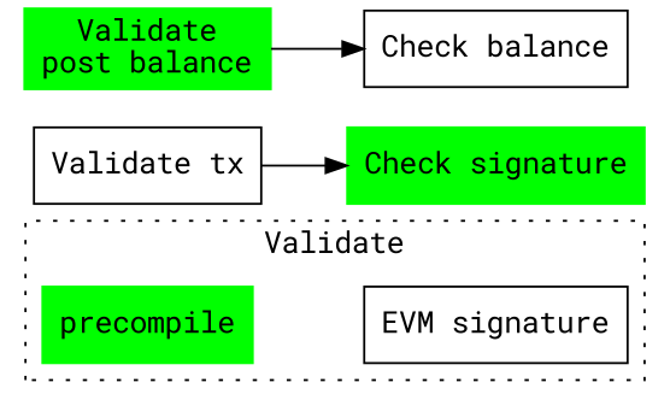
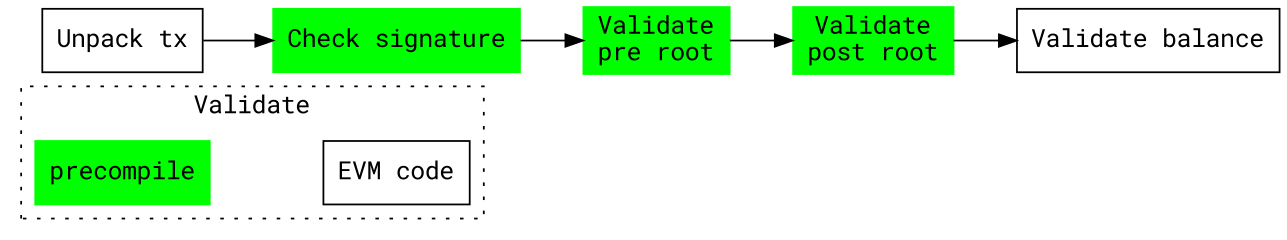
  digraph {
    fontname="Roboto Mono"
    rankdir=LR
    node [color=green fontname="Roboto Mono" shape=box style=filled]
    edge [fontname="Roboto Mono"]
    n1 [label=precompile]
-   n2 [color=black label="EVM signature" style=""]
-   n3 [color=black label="Validate tx" style=""]
+   n2 [color=black label="EVM code" style=""]
+   n3 [color=black label="Unpack tx" style=""]
    n4 [label="Check signature"]
-   n6 [label="Validate\npost balance"]
-   n7 [color=black label="Check balance" style=""]
+   n5 [label="Validate\npre root"]
+   n6 [label="Validate\npost root"]
+   n7 [color=black label="Validate balance" style=""]
    subgraph cluster_1 {
      label=Validate
      style=dotted
      n1
      n2
    }
    n1 -> n2 [style=invis]
    n3 -> n4
+   n4 -> n5
+   n5 -> n6
    n6 -> n7
  }
